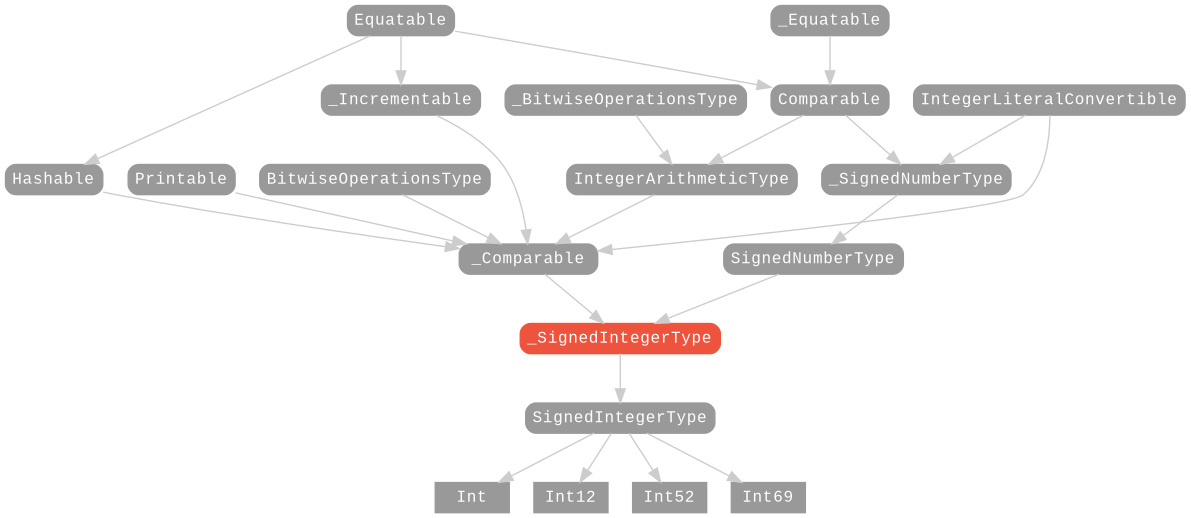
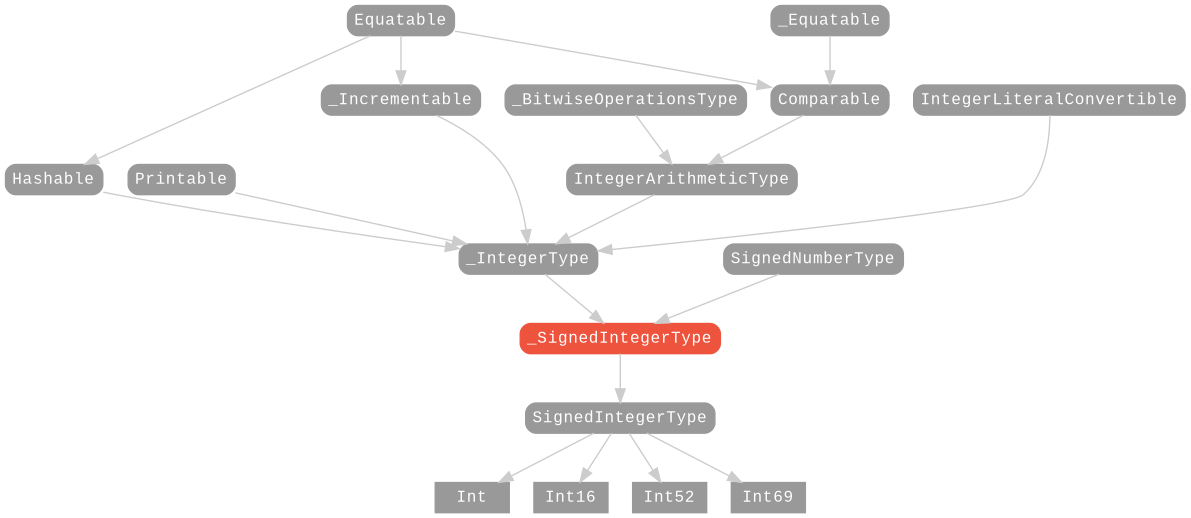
  strict digraph {
    fontname="Liberation Mono"
    node [color="#999999" fillcolor="#999999" fontcolor=white fontname="Liberation Mono" fontsize=12 margin="0.07,0.05" shape=box style="filled,rounded"]
    edge [color="#cccccc" fontname="Liberation Mono"]
    Int [height=0.3 style=filled]
-   Int16 [height=0.3 style=filled label=Int12]
+   Int16 [height=0.3 style=filled]
    n3 [height=0.3 label=Int52 style=filled]
    n4 [height=0.3 label=Int69 style=filled]
-   BitwiseOperationsType [height=0.3]
-   _IntegerType [height=0.3 label=_Comparable]
+   _IntegerType [height=0.3]
    _SignedIntegerType [color="#ee543d" fillcolor="#ee543d" height=0.3]
    Comparable [height=0.3]
    IntegerArithmeticType [height=0.3]
-   _SignedNumberType [height=0.3]
    SignedNumberType [height=0.3]
    Equatable [height=0.3]
    Hashable [height=0.3]
    _Incrementable [height=0.3]
    IntegerLiteralConvertible [height=0.3]
    Printable [height=0.3]
    SignedIntegerType [height=0.3]
    n18 [height=0.3 label=_Equatable]
    n19 [height=0.3 label=_BitwiseOperationsType]
    subgraph sub_1 {
      rank=max
      Int
      Int16
      n3
      n4
    }
-   BitwiseOperationsType -> _IntegerType
    _IntegerType -> _SignedIntegerType
    _SignedIntegerType -> SignedIntegerType
    Comparable -> IntegerArithmeticType
-   Comparable -> _SignedNumberType
    IntegerArithmeticType -> _IntegerType
-   _SignedNumberType -> SignedNumberType
    SignedNumberType -> _SignedIntegerType
    Equatable -> Comparable
    Equatable -> Hashable
    Equatable -> _Incrementable
    Hashable -> _IntegerType
    _Incrementable -> _IntegerType
    IntegerLiteralConvertible -> _IntegerType
-   IntegerLiteralConvertible -> _SignedNumberType
    Printable -> _IntegerType
    SignedIntegerType -> Int
    SignedIntegerType -> Int16
    SignedIntegerType -> n3
    SignedIntegerType -> n4
    n18 -> Comparable
    n19 -> IntegerArithmeticType
  }
